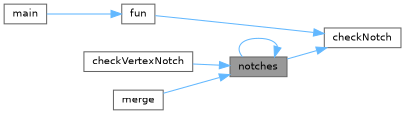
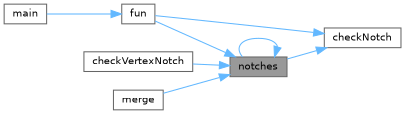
  digraph {
    rankdir=RL
    node [color=grey40 fillcolor=white fontname=Helvetica fontsize=10 shape=box style=filled]
    edge [color=steelblue1 dir=back fontname=Helvetica fontsize=10 labelfontname=Helvetica labelfontsize=10 style=solid]
    n1 [color=gray40 fillcolor=grey60 fontcolor=black height=0.2 label=notches width=0.4]
    n2 [height=0.2 label=fun width=0.4]
    n3 [height=0.2 label=checkVertexNotch width=0.4]
    n4 [height=0.2 label=merge width=0.4]
    n5 [height=0.2 label=checkNotch width=0.4]
    n6 [height=0.2 label=main width=0.4]
    n1 -> n1
+   n1 -> n2
    n1 -> n3
    n1 -> n4
    n2 -> n6
    n5 -> n1
    n5 -> n2
  }
